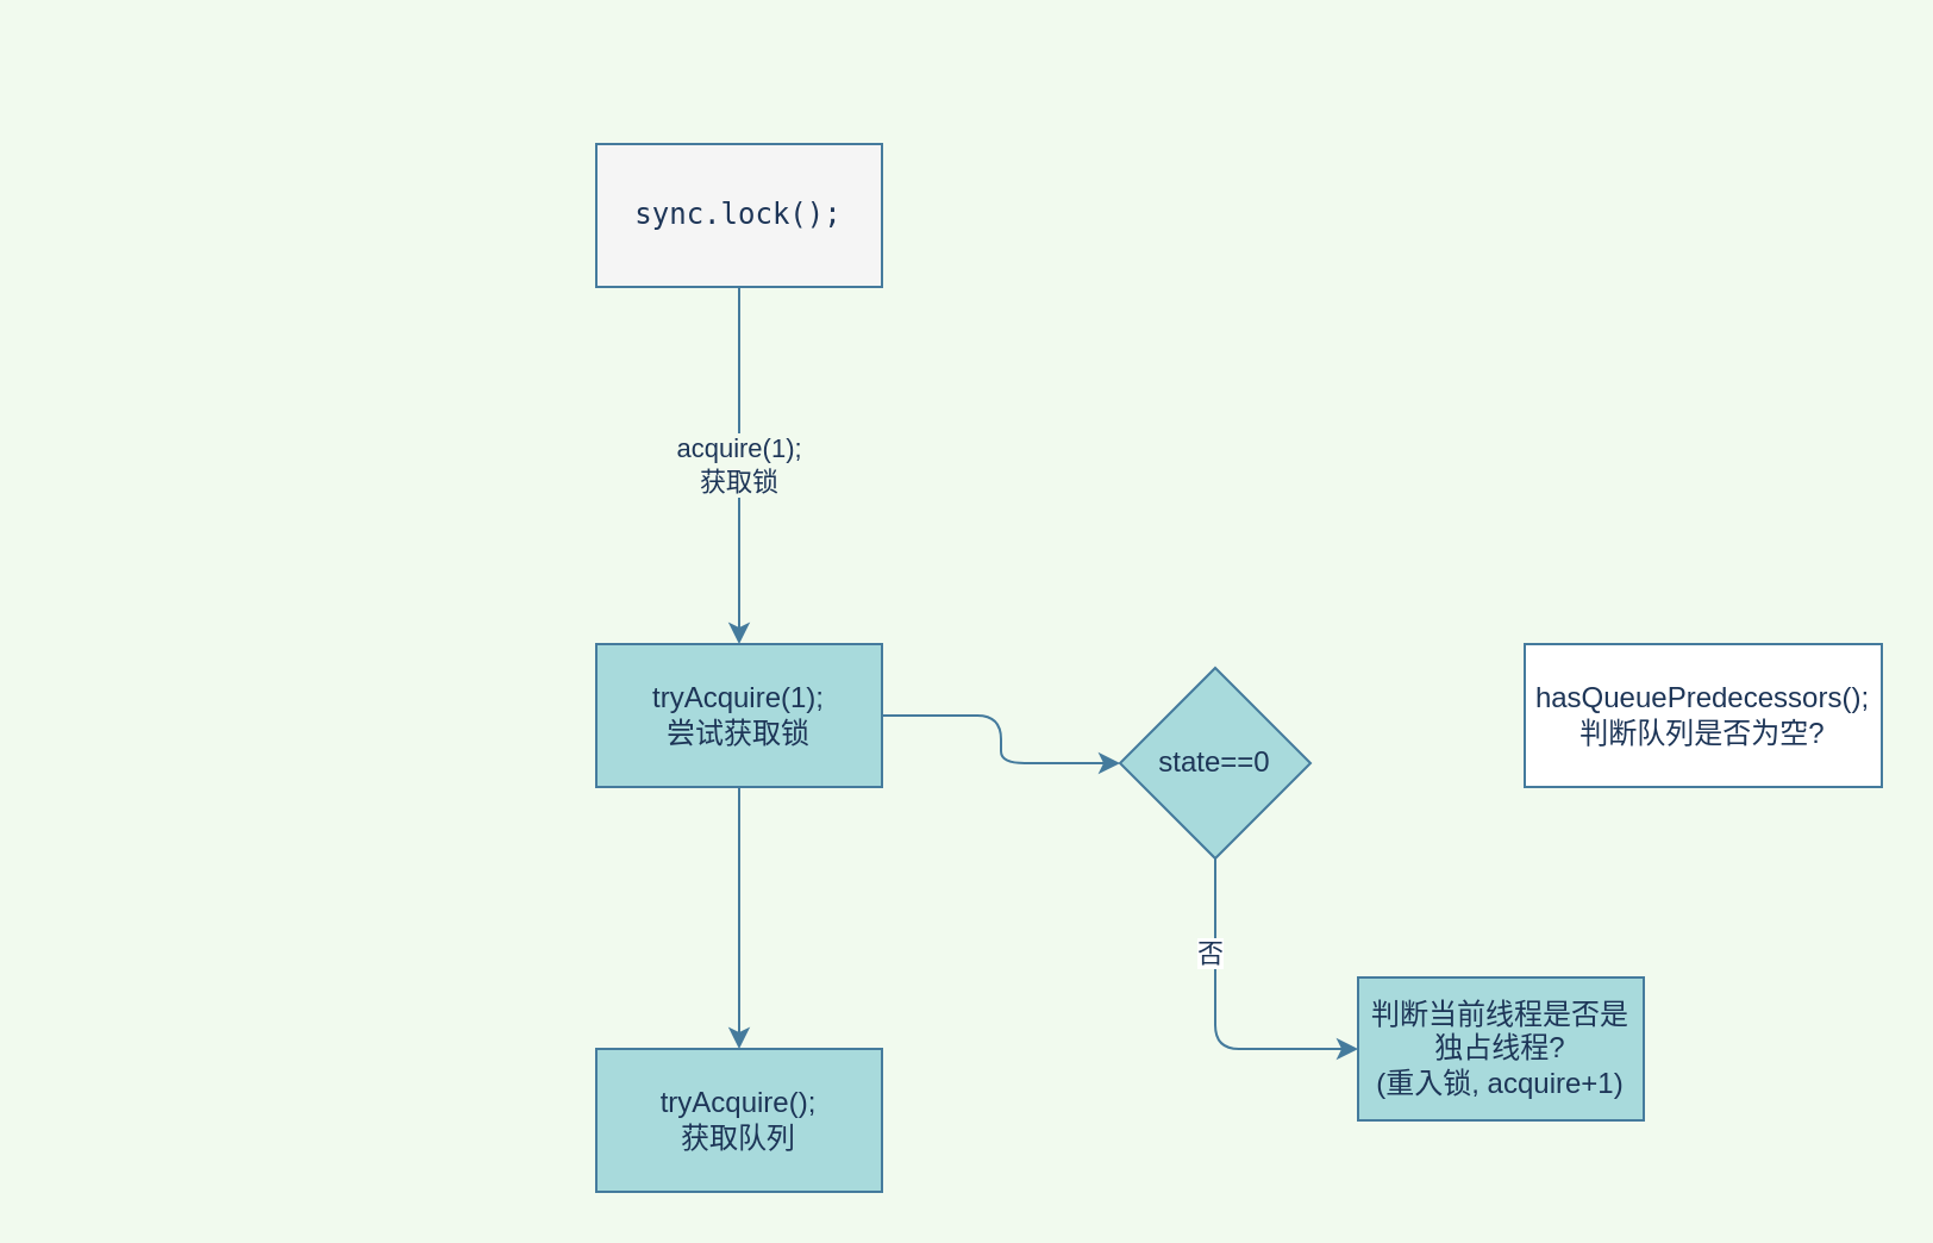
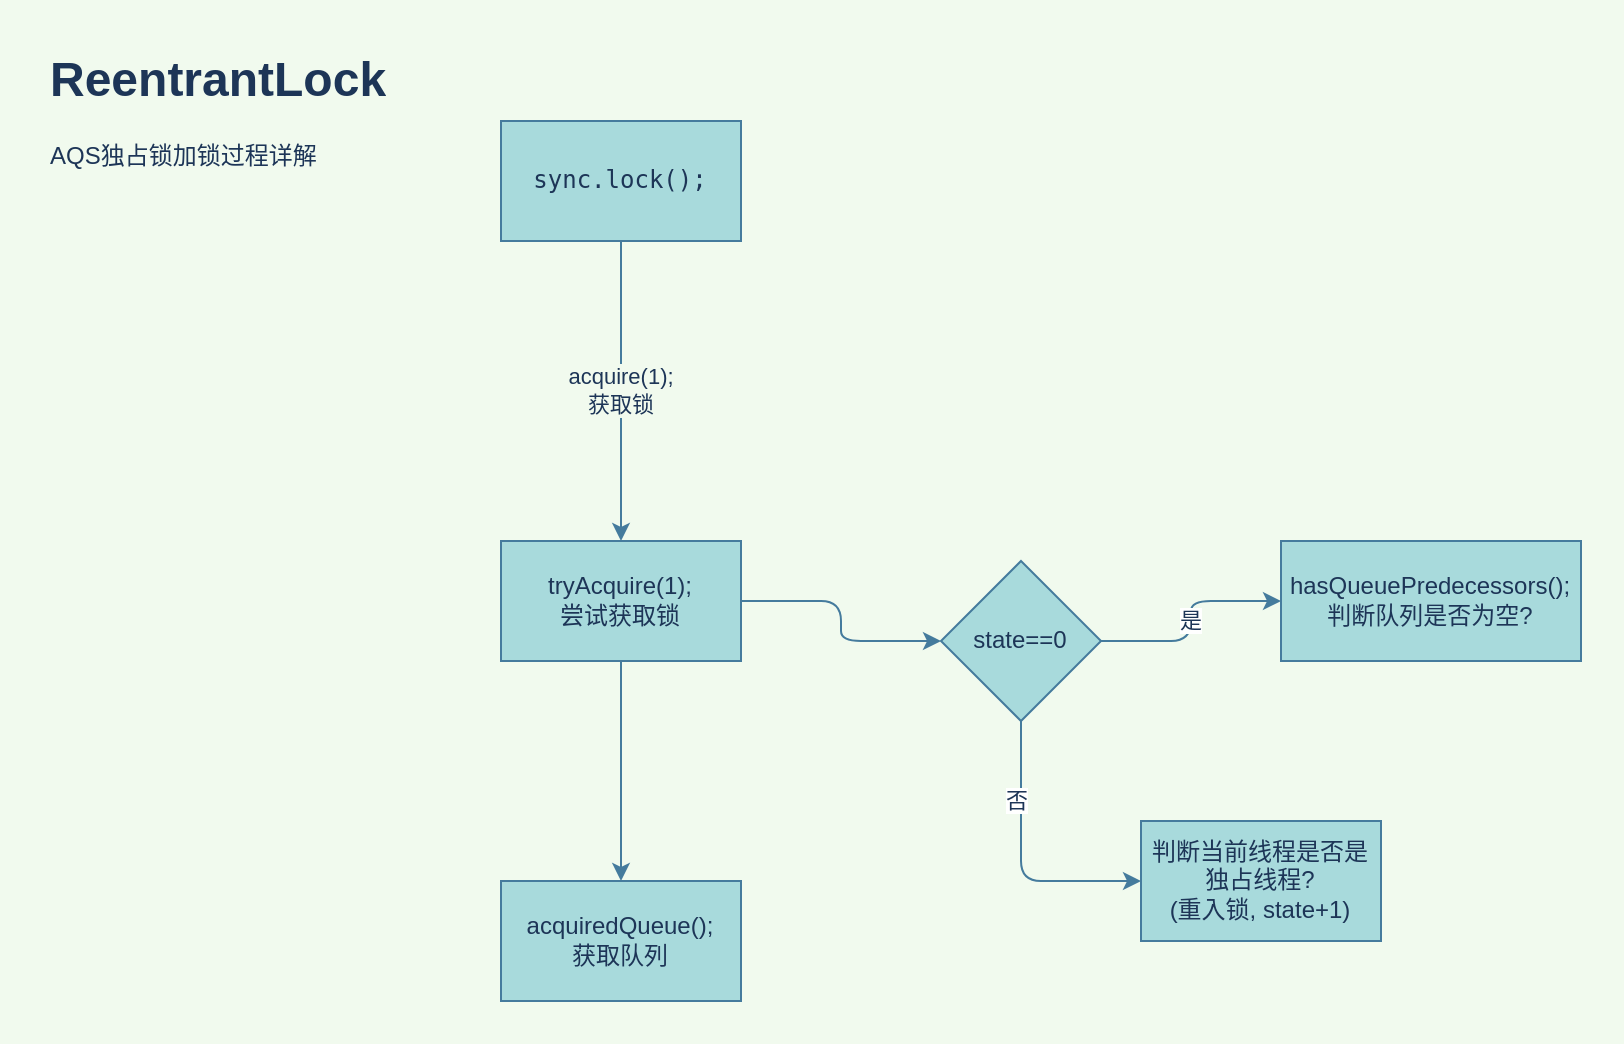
  <mxCell id="0" />
  <mxCell id="1" parent="0" />
  <mxCell id="2" value="acquire(1);&lt;br&gt;获取锁" style="edgeStyle=orthogonalEdgeStyle;orthogonalLoop=1;jettySize=auto;html=1;labelBackgroundColor=#F1FAEE;strokeColor=#457B9D;fontColor=#1D3557;" edge="1" parent="1" source="5" target="9"><mxGeometry relative="1" as="geometry" /></mxCell>
  <mxCell id="3" value="&lt;pre&gt;&lt;br&gt;&lt;/pre&gt;" style="edgeLabel;html=1;align=center;verticalAlign=middle;resizable=0;points=[];labelBackgroundColor=#F1FAEE;fontColor=#1D3557;" vertex="1" connectable="0" parent="2"><mxGeometry x="-0.3" y="1" relative="1" as="geometry"><mxPoint as="offset" /></mxGeometry></mxCell>
  <mxCell id="4" value="&lt;pre&gt;&lt;br&gt;&lt;/pre&gt;" style="edgeLabel;html=1;align=center;verticalAlign=middle;resizable=0;points=[];labelBackgroundColor=#F1FAEE;fontColor=#1D3557;" vertex="1" connectable="0" parent="2"><mxGeometry x="-0.25" y="-1" relative="1" as="geometry"><mxPoint y="14" as="offset" /></mxGeometry></mxCell>
- <mxCell id="5" value="&lt;pre&gt;sync.lock();&lt;/pre&gt;" style="whiteSpace=wrap;html=1;fillColor=#f5f5f5;strokeColor=#457B9D;fontColor=#1D3557;" vertex="1" parent="1"><mxGeometry x="250" y="60" width="120" height="60" as="geometry" /></mxCell>
+ <mxCell id="5" value="&lt;pre&gt;sync.lock();&lt;/pre&gt;" style="whiteSpace=wrap;html=1;fillColor=#A8DADC;strokeColor=#457B9D;fontColor=#1D3557;" vertex="1" parent="1"><mxGeometry x="250" y="60" width="120" height="60" as="geometry" /></mxCell>
+ <mxCell id="6" value="&lt;h1&gt;ReentrantLock&lt;/h1&gt;&lt;div&gt;AQS独占锁加锁过程详解&lt;/div&gt;" style="text;html=1;strokeColor=none;fillColor=none;spacing=5;spacingTop=-20;whiteSpace=wrap;overflow=hidden;fontColor=#1D3557;" vertex="1" parent="1"><mxGeometry x="20" y="20" width="190" height="120" as="geometry" /></mxCell>
  <mxCell id="7" value="" style="edgeStyle=orthogonalEdgeStyle;orthogonalLoop=1;jettySize=auto;html=1;labelBackgroundColor=#F1FAEE;strokeColor=#457B9D;fontColor=#1D3557;" edge="1" parent="1" source="9" target="10"><mxGeometry relative="1" as="geometry" /></mxCell>
  <mxCell id="8" value="" style="edgeStyle=orthogonalEdgeStyle;rounded=1;orthogonalLoop=1;jettySize=auto;html=1;fontColor=#1D3557;strokeColor=#457B9D;fillColor=#A8DADC;" edge="1" parent="1" source="9" target="14"><mxGeometry relative="1" as="geometry" /></mxCell>
  <mxCell id="9" value="tryAcquire(1);&lt;br&gt;尝试获取锁" style="whiteSpace=wrap;html=1;fillColor=#A8DADC;strokeColor=#457B9D;fontColor=#1D3557;" vertex="1" parent="1"><mxGeometry x="250" y="270" width="120" height="60" as="geometry" /></mxCell>
- <mxCell id="10" value="tryAcquire();&lt;br&gt;获取队列" style="whiteSpace=wrap;html=1;fillColor=#A8DADC;strokeColor=#457B9D;fontColor=#1D3557;" vertex="1" parent="1"><mxGeometry x="250" y="440" width="120" height="60" as="geometry" /></mxCell>
+ <mxCell id="10" value="acquiredQueue();&lt;br&gt;获取队列" style="whiteSpace=wrap;html=1;fillColor=#A8DADC;strokeColor=#457B9D;fontColor=#1D3557;" vertex="1" parent="1"><mxGeometry x="250" y="440" width="120" height="60" as="geometry" /></mxCell>
+ <mxCell id="11" value="是" style="edgeStyle=orthogonalEdgeStyle;rounded=1;orthogonalLoop=1;jettySize=auto;html=1;fontColor=#1D3557;strokeColor=#457B9D;fillColor=#A8DADC;" edge="1" parent="1" source="14" target="15"><mxGeometry relative="1" as="geometry" /></mxCell>
  <mxCell id="12" style="edgeStyle=orthogonalEdgeStyle;rounded=1;orthogonalLoop=1;jettySize=auto;html=1;exitX=0.5;exitY=1;exitDx=0;exitDy=0;entryX=0;entryY=0.5;entryDx=0;entryDy=0;fontColor=#1D3557;strokeColor=#457B9D;fillColor=#A8DADC;" edge="1" parent="1" source="14" target="16"><mxGeometry relative="1" as="geometry" /></mxCell>
  <mxCell id="13" value="否" style="edgeLabel;html=1;align=center;verticalAlign=middle;resizable=0;points=[];fontColor=#1D3557;" vertex="1" connectable="0" parent="12"><mxGeometry x="-0.45" y="-3" relative="1" as="geometry"><mxPoint as="offset" /></mxGeometry></mxCell>
  <mxCell id="14" value="state==0" style="rhombus;whiteSpace=wrap;html=1;fontColor=#1D3557;strokeColor=#457B9D;fillColor=#A8DADC;" vertex="1" parent="1"><mxGeometry x="470" y="280" width="80" height="80" as="geometry" /></mxCell>
- <mxCell id="15" value="hasQueuePredecessors();&lt;br&gt;判断队列是否为空?" style="whiteSpace=wrap;html=1;fontColor=#1D3557;strokeColor=#457B9D;fillColor=#ffffff;" vertex="1" parent="1"><mxGeometry x="640" y="270" width="150" height="60" as="geometry" /></mxCell>
- <mxCell id="16" value="判断当前线程是否是独占线程?&lt;br&gt;(重入锁, acquire+1)" style="whiteSpace=wrap;html=1;fontColor=#1D3557;strokeColor=#457B9D;fillColor=#A8DADC;direction=east;" vertex="1" parent="1"><mxGeometry x="570" y="410" width="120" height="60" as="geometry" /></mxCell>
+ <mxCell id="15" value="hasQueuePredecessors();&lt;br&gt;判断队列是否为空?" style="whiteSpace=wrap;html=1;fontColor=#1D3557;strokeColor=#457B9D;fillColor=#A8DADC;" vertex="1" parent="1"><mxGeometry x="640" y="270" width="150" height="60" as="geometry" /></mxCell>
+ <mxCell id="16" value="判断当前线程是否是独占线程?&lt;br&gt;(重入锁, state+1)" style="whiteSpace=wrap;html=1;fontColor=#1D3557;strokeColor=#457B9D;fillColor=#A8DADC;direction=east;" vertex="1" parent="1"><mxGeometry x="570" y="410" width="120" height="60" as="geometry" /></mxCell>
